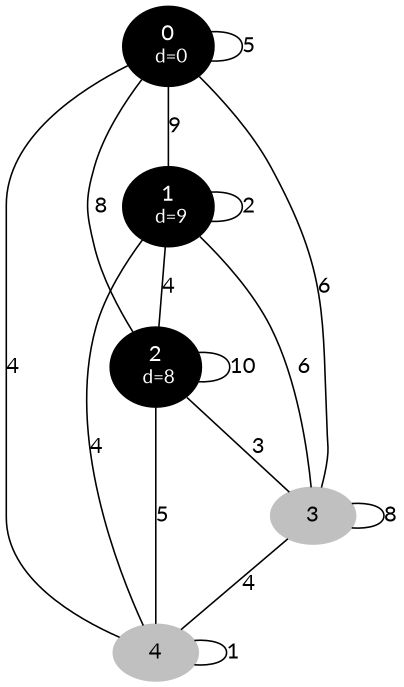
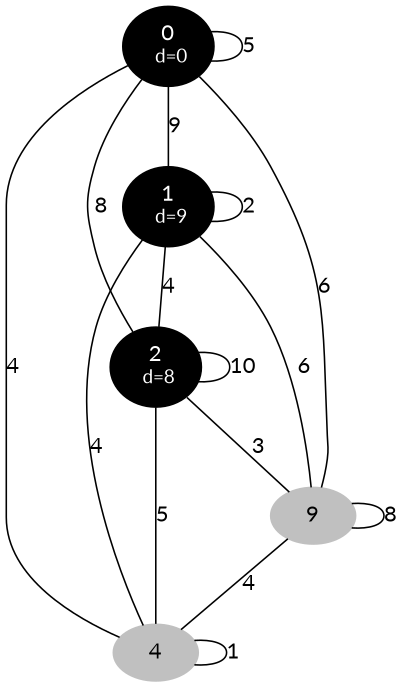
  graph {
    fontname=Lato
    node [color=BLACK fontcolor=white style=filled fontname=Lato]
    edge [weight=4 fontname=Lato]
    n1 [label=<0<BR/> <FONT POINT-SIZE="12">d=0</FONT>>]
    n2 [label=<1<BR/> <FONT POINT-SIZE="12">d=9</FONT>>]
    n3 [label=<2<BR/> <FONT POINT-SIZE="12">d=8</FONT>>]
-   3 [color=grey fontcolor=""]
+   3 [color=grey label=9 fontcolor=""]
    4 [color=grey fontcolor=""]
    n1 -- n1 [label=5 weight=5]
    n1 -- n2 [label=9 weight=9]
    n1 -- n3 [label=8 weight=8]
    n1 -- 3 [label=6 weight=6]
    n1 -- 4 [label=4]
    n2 -- n2 [label=2 weight=2]
    n2 -- n3 [label=4]
    n2 -- 3 [label=6 weight=6]
    n2 -- 4 [label=4]
    n3 -- n3 [label=10 weight=10]
    n3 -- 3 [label=3 weight=3]
    n3 -- 4 [label=5 weight=5]
    3 -- 3 [label=8 weight=8]
    3 -- 4 [label=4]
    4 -- 4 [label=1 weight=1]
  }
